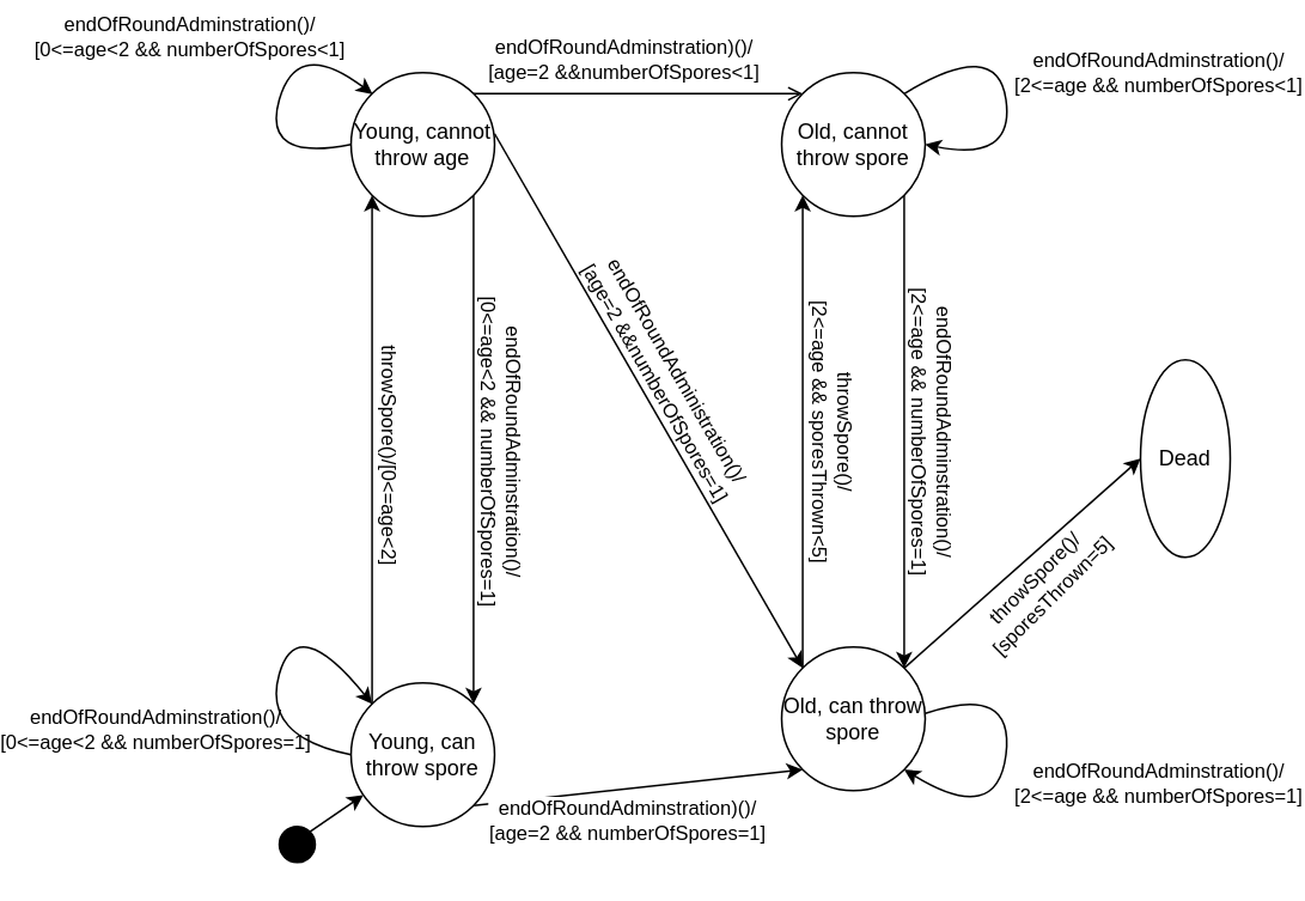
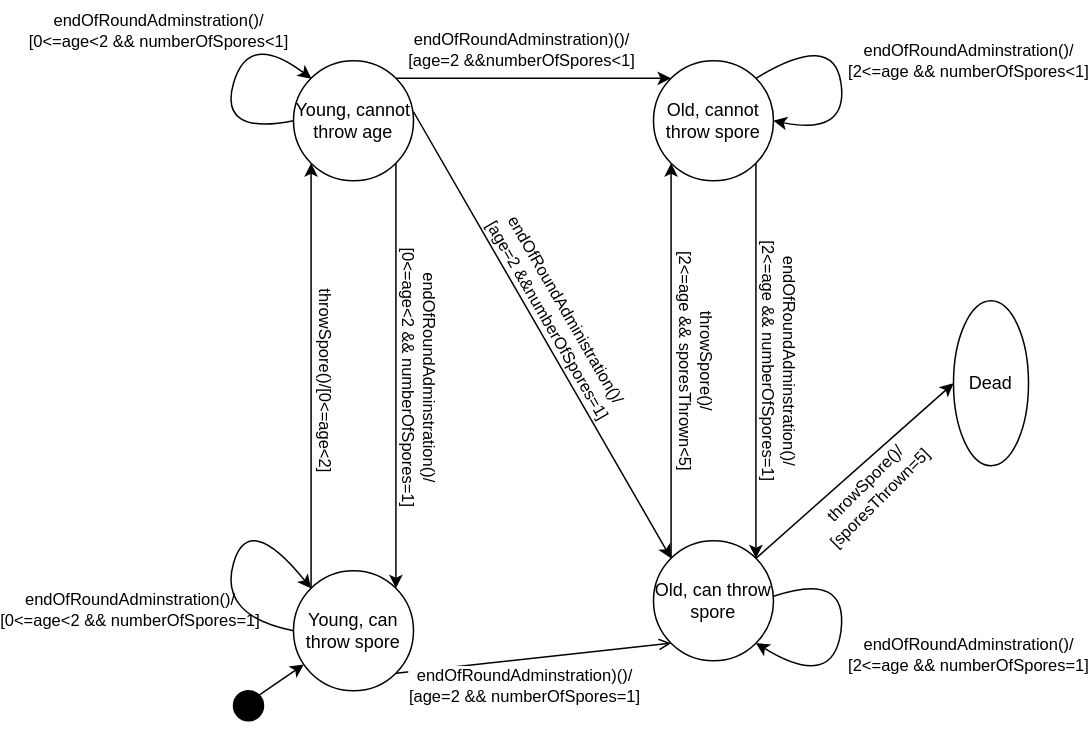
  <mxCell id="0" />
  <mxCell id="1" parent="0" />
  <mxCell id="2" value="Young, can throw spore" style="ellipse;whiteSpace=wrap;html=1;aspect=fixed;" parent="1" vertex="1"><mxGeometry x="70" y="380" width="80" height="80" as="geometry" /></mxCell>
  <mxCell id="3" value="Young, cannot throw age" style="ellipse;whiteSpace=wrap;html=1;aspect=fixed;" parent="1" vertex="1"><mxGeometry x="70" width="80" height="80" as="geometry" y="40" /></mxCell>
  <mxCell id="4" value="Old, can throw spore" style="ellipse;whiteSpace=wrap;html=1;aspect=fixed;" parent="1" vertex="1"><mxGeometry x="310" y="360" width="80" height="80" as="geometry" /></mxCell>
  <mxCell id="5" value="Old, cannot throw spore" style="ellipse;whiteSpace=wrap;html=1;aspect=fixed;" parent="1" vertex="1"><mxGeometry x="310" width="80" height="80" as="geometry" y="40" /></mxCell>
  <mxCell id="6" value="Dead" style="ellipse;whiteSpace=wrap;html=1;aspect=fixed;" parent="1" vertex="1"><mxGeometry x="510" y="200" width="50" height="110" as="geometry" /></mxCell>
  <mxCell id="7" value="" style="ellipse;whiteSpace=wrap;html=1;aspect=fixed;fillColor=#000000;" parent="1" vertex="1"><mxGeometry x="30" y="460" width="20" height="20" as="geometry" /></mxCell>
  <mxCell id="8" value="" style="endArrow=classic;html=1;rounded=0;exitX=1;exitY=0;exitDx=0;exitDy=0;" parent="1" source="7" target="2" edge="1"><mxGeometry width="50" height="50" relative="1" as="geometry"><mxPoint x="220" y="410" as="sourcePoint" /><mxPoint x="270" y="360" as="targetPoint" /></mxGeometry></mxCell>
  <mxCell id="9" value="" style="endArrow=classic;html=1;rounded=0;entryX=0;entryY=1;entryDx=0;entryDy=0;exitX=0;exitY=0;exitDx=0;exitDy=0;" parent="1" source="2" target="3" edge="1"><mxGeometry width="50" height="50" relative="1" as="geometry"><mxPoint x="220" y="410" as="sourcePoint" /><mxPoint x="270" y="360" as="targetPoint" /></mxGeometry></mxCell>
  <mxCell id="10" value="throwSpore()/[0&amp;lt;=age&amp;lt;2]" style="edgeLabel;html=1;align=center;verticalAlign=middle;resizable=0;points=[];rotation=90;" parent="9" vertex="1" connectable="0"><mxGeometry x="-0.019" y="-1" relative="1" as="geometry"><mxPoint x="9" as="offset" /></mxGeometry></mxCell>
  <mxCell id="11" value="" style="endArrow=classic;html=1;rounded=0;exitX=1;exitY=1;exitDx=0;exitDy=0;entryX=1;entryY=0;entryDx=0;entryDy=0;" parent="1" source="3" target="2" edge="1"><mxGeometry width="50" height="50" relative="1" as="geometry"><mxPoint x="220" y="410" as="sourcePoint" /><mxPoint x="270" y="360" as="targetPoint" /></mxGeometry></mxCell>
  <mxCell id="12" value="endOfRoundAdminstration()/&lt;br&gt;[0&amp;lt;=age&amp;lt;2 &amp;amp;&amp;amp; numberOfSpores=1]" style="edgeLabel;html=1;align=center;verticalAlign=middle;resizable=0;points=[];rotation=90;" parent="11" vertex="1" connectable="0"><mxGeometry x="0.058" y="1" relative="1" as="geometry"><mxPoint x="15" y="-8" as="offset" /></mxGeometry></mxCell>
- <mxCell id="13" value="" style="endArrow=open;html=1;rounded=0;exitX=1;exitY=0;exitDx=0;exitDy=0;entryX=0;entryY=0;entryDx=0;entryDy=0;" parent="1" source="3" target="5" edge="1"><mxGeometry width="50" height="50" relative="1" as="geometry"><mxPoint x="220" y="410" as="sourcePoint" /><mxPoint x="270" y="360" as="targetPoint" /></mxGeometry></mxCell>
+ <mxCell id="13" value="" style="endArrow=classic;html=1;rounded=0;exitX=1;exitY=0;exitDx=0;exitDy=0;entryX=0;entryY=0;entryDx=0;entryDy=0;" parent="1" source="3" target="5" edge="1"><mxGeometry width="50" height="50" relative="1" as="geometry"><mxPoint x="220" y="410" as="sourcePoint" /><mxPoint x="270" y="360" as="targetPoint" /></mxGeometry></mxCell>
  <mxCell id="14" value="endOfRoundAdminstration)()/&lt;br&gt;[age=2 &amp;amp;&amp;amp;numberOfSpores&amp;lt;1]" style="edgeLabel;html=1;align=center;verticalAlign=middle;resizable=0;points=[];" parent="13" vertex="1" connectable="0"><mxGeometry x="-0.39" relative="1" as="geometry"><mxPoint x="27" y="-19" as="offset" /></mxGeometry></mxCell>
- <mxCell id="15" value="" style="endArrow=classic;html=1;rounded=0;exitX=1;exitY=1;exitDx=0;exitDy=0;entryX=0;entryY=1;entryDx=0;entryDy=0;" parent="1" source="2" target="4" edge="1"><mxGeometry width="50" height="50" relative="1" as="geometry"><mxPoint x="148" y="62" as="sourcePoint" /><mxPoint x="332" y="62" as="targetPoint" /></mxGeometry></mxCell>
+ <mxCell id="15" value="" style="endArrow=open;html=1;rounded=0;exitX=1;exitY=1;exitDx=0;exitDy=0;entryX=0;entryY=1;entryDx=0;entryDy=0;" parent="1" source="2" target="4" edge="1"><mxGeometry width="50" height="50" relative="1" as="geometry"><mxPoint x="148" y="62" as="sourcePoint" /><mxPoint x="332" y="62" as="targetPoint" /></mxGeometry></mxCell>
  <mxCell id="16" value="endOfRoundAdminstration)()/&lt;br&gt;[age=2 &amp;amp;&amp;amp; numberOfSpores=1]" style="edgeLabel;html=1;align=center;verticalAlign=middle;resizable=0;points=[];" parent="15" vertex="1" connectable="0"><mxGeometry x="-0.39" relative="1" as="geometry"><mxPoint x="30" y="14" as="offset" /></mxGeometry></mxCell>
  <mxCell id="17" value="" style="endArrow=classic;html=1;rounded=0;exitX=1;exitY=0.425;exitDx=0;exitDy=0;exitPerimeter=0;entryX=0;entryY=0;entryDx=0;entryDy=0;" parent="1" source="3" target="4" edge="1"><mxGeometry width="50" height="50" relative="1" as="geometry"><mxPoint x="220" y="280" as="sourcePoint" /><mxPoint x="270" y="230" as="targetPoint" /></mxGeometry></mxCell>
  <mxCell id="18" value="endOfRoundAdministration()/&lt;br&gt;[age=2 &amp;amp;&amp;amp;numberOfSpores=1]" style="edgeLabel;html=1;align=center;verticalAlign=middle;resizable=0;points=[];rotation=60;" parent="17" vertex="1" connectable="0"><mxGeometry x="-0.097" y="-2" relative="1" as="geometry"><mxPoint x="20" y="-1" as="offset" /></mxGeometry></mxCell>
  <mxCell id="19" value="" style="endArrow=classic;html=1;rounded=0;entryX=0;entryY=1;entryDx=0;entryDy=0;exitX=0;exitY=0;exitDx=0;exitDy=0;" parent="1" source="4" target="5" edge="1"><mxGeometry width="50" height="50" relative="1" as="geometry"><mxPoint x="92" y="382" as="sourcePoint" /><mxPoint x="92" y="118" as="targetPoint" /></mxGeometry></mxCell>
  <mxCell id="20" value="throwSpore()/&lt;br&gt;[2&amp;lt;=age &amp;amp;&amp;amp; sporesThrown&amp;lt;5]" style="edgeLabel;html=1;align=center;verticalAlign=middle;resizable=0;points=[];rotation=90;" parent="19" vertex="1" connectable="0"><mxGeometry x="-0.019" y="-1" relative="1" as="geometry"><mxPoint x="16" y="-3" as="offset" /></mxGeometry></mxCell>
  <mxCell id="21" value="" style="endArrow=classic;html=1;rounded=0;exitX=1;exitY=1;exitDx=0;exitDy=0;entryX=1;entryY=0;entryDx=0;entryDy=0;" parent="1" source="5" target="4" edge="1"><mxGeometry width="50" height="50" relative="1" as="geometry"><mxPoint x="148" y="118" as="sourcePoint" /><mxPoint x="148" y="382" as="targetPoint" /></mxGeometry></mxCell>
  <mxCell id="22" value="endOfRoundAdminstration()/&lt;br&gt;[2&amp;lt;=age &amp;amp;&amp;amp; numberOfSpores=1]" style="edgeLabel;html=1;align=center;verticalAlign=middle;resizable=0;points=[];rotation=90;" parent="21" vertex="1" connectable="0"><mxGeometry x="0.058" y="1" relative="1" as="geometry"><mxPoint x="15" y="-8" as="offset" /></mxGeometry></mxCell>
  <mxCell id="23" value="" style="endArrow=classic;html=1;rounded=0;exitX=1;exitY=0;exitDx=0;exitDy=0;entryX=0;entryY=0.5;entryDx=0;entryDy=0;" parent="1" source="4" target="6" edge="1"><mxGeometry width="50" height="50" relative="1" as="geometry"><mxPoint x="220" y="280" as="sourcePoint" /><mxPoint x="270" y="230" as="targetPoint" /></mxGeometry></mxCell>
  <mxCell id="24" value="throwSpore()/&lt;br&gt;[sporesThrown=5]" style="edgeLabel;html=1;align=center;verticalAlign=middle;resizable=0;points=[];rotation=-45;" parent="23" vertex="1" connectable="0"><mxGeometry x="0.242" y="-1" relative="1" as="geometry"><mxPoint x="-5" y="27" as="offset" /></mxGeometry></mxCell>
  <mxCell id="25" value="&lt;span style=&quot;color: rgb(0, 0, 0); font-family: Helvetica; font-size: 11px; font-style: normal; font-variant-ligatures: normal; font-variant-caps: normal; font-weight: 400; letter-spacing: normal; orphans: 2; text-align: center; text-indent: 0px; text-transform: none; widows: 2; word-spacing: 0px; -webkit-text-stroke-width: 0px; white-space: nowrap; text-decoration-thickness: initial; text-decoration-style: initial; text-decoration-color: initial; float: none; display: inline !important;&quot;&gt;endOfRoundAdminstration()/&lt;/span&gt;&lt;br style=&quot;forced-color-adjust: none; color: rgb(0, 0, 0); font-family: Helvetica; font-size: 11px; font-style: normal; font-variant-ligatures: normal; font-variant-caps: normal; font-weight: 400; letter-spacing: normal; orphans: 2; text-align: center; text-indent: 0px; text-transform: none; widows: 2; word-spacing: 0px; -webkit-text-stroke-width: 0px; white-space: nowrap; text-decoration-thickness: initial; text-decoration-style: initial; text-decoration-color: initial;&quot;&gt;&lt;span style=&quot;color: rgb(0, 0, 0); font-family: Helvetica; font-size: 11px; font-style: normal; font-variant-ligatures: normal; font-variant-caps: normal; font-weight: 400; letter-spacing: normal; orphans: 2; text-align: center; text-indent: 0px; text-transform: none; widows: 2; word-spacing: 0px; -webkit-text-stroke-width: 0px; white-space: nowrap; text-decoration-thickness: initial; text-decoration-style: initial; text-decoration-color: initial; float: none; display: inline !important;&quot;&gt;[0&amp;lt;=age&amp;lt;2 &amp;amp;&amp;amp; numberOfSpores=1]&lt;/span&gt;" style="curved=1;endArrow=classic;html=1;rounded=0;exitX=0;exitY=0.5;exitDx=0;exitDy=0;entryX=0;entryY=0;entryDx=0;entryDy=0;labelBackgroundColor=none;" parent="1" source="2" target="2" edge="1"><mxGeometry x="-0.421" y="60" width="50" height="50" relative="1" as="geometry"><mxPoint x="80" y="420" as="sourcePoint" /><mxPoint x="80" y="330" as="targetPoint" /><Array as="points"><mxPoint x="20" y="410" /><mxPoint x="40" y="340" /></Array><mxPoint x="-2" y="16" as="offset" /></mxGeometry></mxCell>
  <mxCell id="26" value="&lt;span style=&quot;color: rgb(0, 0, 0); font-family: Helvetica; font-size: 11px; font-style: normal; font-variant-ligatures: normal; font-variant-caps: normal; font-weight: 400; letter-spacing: normal; orphans: 2; text-align: center; text-indent: 0px; text-transform: none; widows: 2; word-spacing: 0px; -webkit-text-stroke-width: 0px; white-space: nowrap; text-decoration-thickness: initial; text-decoration-style: initial; text-decoration-color: initial; float: none; display: inline !important;&quot;&gt;endOfRoundAdminstration()/&lt;/span&gt;&lt;br style=&quot;forced-color-adjust: none; color: rgb(0, 0, 0); font-family: Helvetica; font-size: 11px; font-style: normal; font-variant-ligatures: normal; font-variant-caps: normal; font-weight: 400; letter-spacing: normal; orphans: 2; text-align: center; text-indent: 0px; text-transform: none; widows: 2; word-spacing: 0px; -webkit-text-stroke-width: 0px; white-space: nowrap; text-decoration-thickness: initial; text-decoration-style: initial; text-decoration-color: initial;&quot;&gt;&lt;span style=&quot;color: rgb(0, 0, 0); font-family: Helvetica; font-size: 11px; font-style: normal; font-variant-ligatures: normal; font-variant-caps: normal; font-weight: 400; letter-spacing: normal; orphans: 2; text-align: center; text-indent: 0px; text-transform: none; widows: 2; word-spacing: 0px; -webkit-text-stroke-width: 0px; white-space: nowrap; text-decoration-thickness: initial; text-decoration-style: initial; text-decoration-color: initial; float: none; display: inline !important;&quot;&gt;[0&amp;lt;=age&amp;lt;2 &amp;amp;&amp;amp; numberOfSpores&amp;lt;1]&lt;/span&gt;" style="curved=1;endArrow=classic;html=1;rounded=0;exitX=0;exitY=0.5;exitDx=0;exitDy=0;entryX=0;entryY=0;entryDx=0;entryDy=0;labelBackgroundColor=none;" parent="1" edge="1"><mxGeometry x="0.215" y="58" width="50" height="50" relative="1" as="geometry"><mxPoint x="70" y="80" as="sourcePoint" /><mxPoint x="82" y="52" as="targetPoint" /><Array as="points"><mxPoint x="20" y="90" /><mxPoint x="40" y="20" /></Array><mxPoint as="offset" /></mxGeometry></mxCell>
  <mxCell id="27" value="&lt;span style=&quot;color: rgb(0, 0, 0); font-family: Helvetica; font-size: 11px; font-style: normal; font-variant-ligatures: normal; font-variant-caps: normal; font-weight: 400; letter-spacing: normal; orphans: 2; text-align: center; text-indent: 0px; text-transform: none; widows: 2; word-spacing: 0px; -webkit-text-stroke-width: 0px; white-space: nowrap; text-decoration-thickness: initial; text-decoration-style: initial; text-decoration-color: initial; float: none; display: inline !important;&quot;&gt;endOfRoundAdminstration()/&lt;/span&gt;&lt;br style=&quot;forced-color-adjust: none; color: rgb(0, 0, 0); font-family: Helvetica; font-size: 11px; font-style: normal; font-variant-ligatures: normal; font-variant-caps: normal; font-weight: 400; letter-spacing: normal; orphans: 2; text-align: center; text-indent: 0px; text-transform: none; widows: 2; word-spacing: 0px; -webkit-text-stroke-width: 0px; white-space: nowrap; text-decoration-thickness: initial; text-decoration-style: initial; text-decoration-color: initial;&quot;&gt;&lt;span style=&quot;color: rgb(0, 0, 0); font-family: Helvetica; font-size: 11px; font-style: normal; font-variant-ligatures: normal; font-variant-caps: normal; font-weight: 400; letter-spacing: normal; orphans: 2; text-align: center; text-indent: 0px; text-transform: none; widows: 2; word-spacing: 0px; -webkit-text-stroke-width: 0px; white-space: nowrap; text-decoration-thickness: initial; text-decoration-style: initial; text-decoration-color: initial; float: none; display: inline !important;&quot;&gt;[2&amp;lt;=age &amp;amp;&amp;amp; numberOfSpores&amp;lt;1]&lt;/span&gt;" style="curved=1;endArrow=classic;html=1;rounded=0;exitX=1;exitY=0;exitDx=0;exitDy=0;entryX=1;entryY=0.5;entryDx=0;entryDy=0;labelBackgroundColor=none;" parent="1" source="5" target="5" edge="1"><mxGeometry x="0.022" y="86" width="50" height="50" relative="1" as="geometry"><mxPoint x="420" y="20" as="sourcePoint" /><mxPoint x="432" y="-8" as="targetPoint" /><Array as="points"><mxPoint x="430" y="20" /><mxPoint x="440" y="90" /></Array><mxPoint as="offset" /></mxGeometry></mxCell>
  <mxCell id="28" value="&lt;span style=&quot;color: rgb(0, 0, 0); font-family: Helvetica; font-size: 11px; font-style: normal; font-variant-ligatures: normal; font-variant-caps: normal; font-weight: 400; letter-spacing: normal; orphans: 2; text-align: center; text-indent: 0px; text-transform: none; widows: 2; word-spacing: 0px; -webkit-text-stroke-width: 0px; white-space: nowrap; text-decoration-thickness: initial; text-decoration-style: initial; text-decoration-color: initial; float: none; display: inline !important;&quot;&gt;endOfRoundAdminstration()/&lt;/span&gt;&lt;br style=&quot;forced-color-adjust: none; color: rgb(0, 0, 0); font-family: Helvetica; font-size: 11px; font-style: normal; font-variant-ligatures: normal; font-variant-caps: normal; font-weight: 400; letter-spacing: normal; orphans: 2; text-align: center; text-indent: 0px; text-transform: none; widows: 2; word-spacing: 0px; -webkit-text-stroke-width: 0px; white-space: nowrap; text-decoration-thickness: initial; text-decoration-style: initial; text-decoration-color: initial;&quot;&gt;&lt;span style=&quot;color: rgb(0, 0, 0); font-family: Helvetica; font-size: 11px; font-style: normal; font-variant-ligatures: normal; font-variant-caps: normal; font-weight: 400; letter-spacing: normal; orphans: 2; text-align: center; text-indent: 0px; text-transform: none; widows: 2; word-spacing: 0px; -webkit-text-stroke-width: 0px; white-space: nowrap; text-decoration-thickness: initial; text-decoration-style: initial; text-decoration-color: initial; float: none; display: inline !important;&quot;&gt;[2&amp;lt;=age &amp;amp;&amp;amp; numberOfSpores=1]&lt;/span&gt;" style="curved=1;endArrow=classic;html=1;rounded=0;exitX=1;exitY=0;exitDx=0;exitDy=0;entryX=1;entryY=1;entryDx=0;entryDy=0;labelBackgroundColor=none;" parent="1" target="4" edge="1"><mxGeometry x="0.022" y="86" width="50" height="50" relative="1" as="geometry"><mxPoint x="390" y="397" as="sourcePoint" /><mxPoint x="402" y="425" as="targetPoint" /><Array as="points"><mxPoint x="440" y="380" /><mxPoint x="430" y="460" /></Array><mxPoint as="offset" /></mxGeometry></mxCell>
